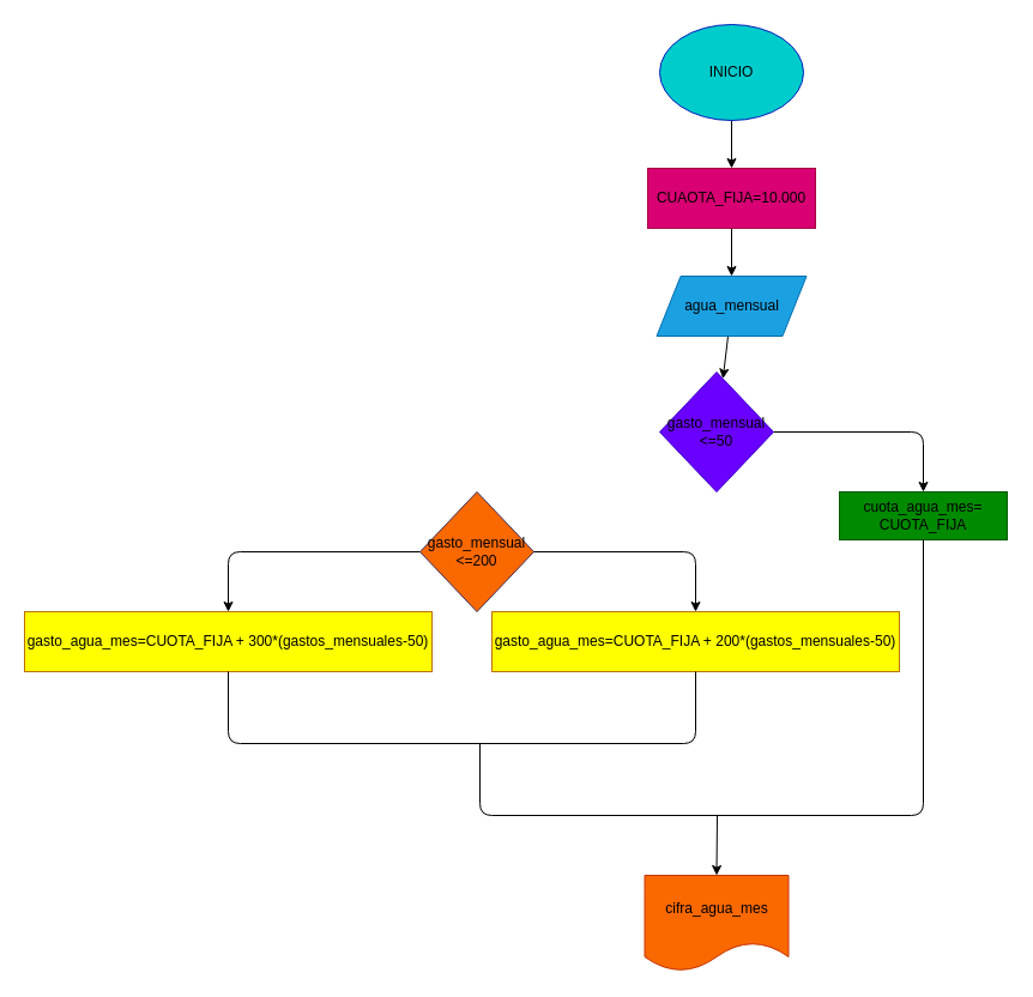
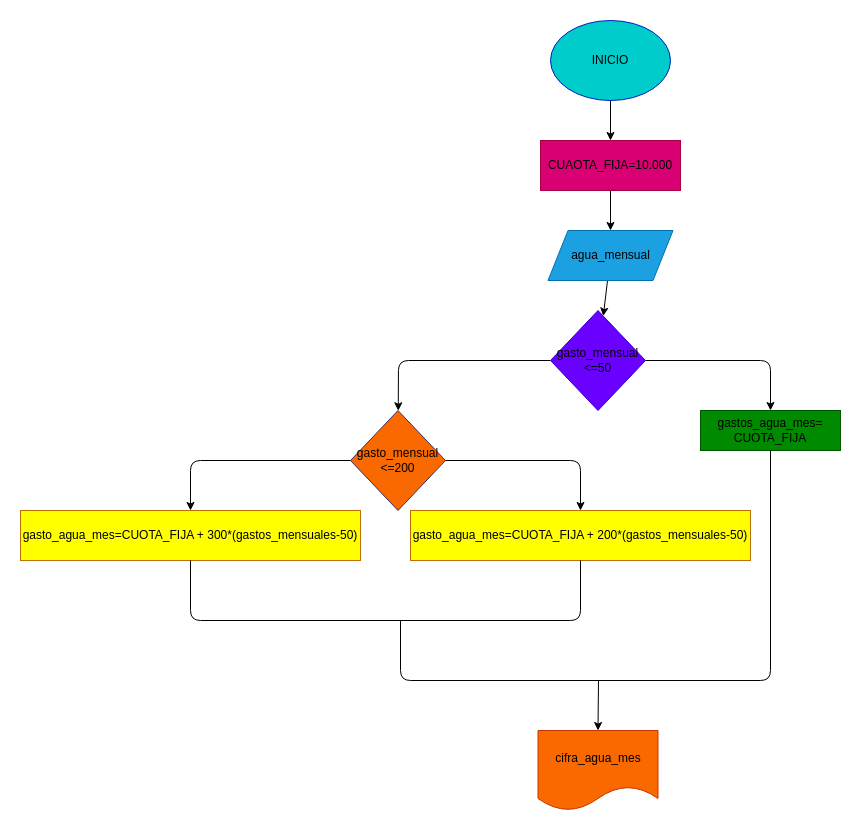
  <mxCell id="0" />
  <mxCell id="1" parent="0" />
  <mxCell id="2" value="" style="edgeStyle=none;html=1;fontColor=#000000;" edge="1" parent="1" source="3"><mxGeometry relative="1" as="geometry"><mxPoint x="610" y="140" as="targetPoint" /></mxGeometry></mxCell>
  <mxCell id="3" value="&lt;font color=&quot;#000000&quot;&gt;INICIO&lt;/font&gt;" style="ellipse;whiteSpace=wrap;html=1;fillColor=#00CCCC;fontColor=#ffffff;strokeColor=#001DBC;" vertex="1" parent="1"><mxGeometry x="550" width="120" height="80" as="geometry" y="20" /></mxCell>
  <mxCell id="4" value="" style="edgeStyle=none;html=1;fontColor=#000000;exitX=0.5;exitY=1;exitDx=0;exitDy=0;" edge="1" parent="1" source="8" target="10"><mxGeometry relative="1" as="geometry"><mxPoint x="610" y="200" as="sourcePoint" /><mxPoint x="610" y="230" as="targetPoint" /></mxGeometry></mxCell>
  <mxCell id="5" value="" style="edgeStyle=none;html=1;fontColor=#000000;entryX=0.5;entryY=0;entryDx=0;entryDy=0;" edge="1" parent="1" source="7" target="11"><mxGeometry relative="1" as="geometry"><Array as="points"><mxPoint x="770" y="360" /></Array></mxGeometry></mxCell>
+ <mxCell id="6" value="" style="edgeStyle=none;html=1;fontColor=#000000;" edge="1" parent="1" source="7" target="12"><mxGeometry relative="1" as="geometry"><Array as="points"><mxPoint x="398" y="360" /></Array></mxGeometry></mxCell>
  <mxCell id="7" value="&lt;font color=&quot;#000000&quot;&gt;gasto_mensual &amp;lt;=50&lt;/font&gt;" style="rhombus;whiteSpace=wrap;html=1;fontColor=#ffffff;fillColor=#6a00ff;strokeColor=#3700CC;" vertex="1" parent="1"><mxGeometry x="550" y="310" width="95" height="100" as="geometry" /></mxCell>
  <mxCell id="8" value="&lt;font color=&quot;#000000&quot;&gt;CUAOTA_FIJA=10.000&lt;/font&gt;" style="rounded=0;whiteSpace=wrap;html=1;fontColor=#ffffff;fillColor=#d80073;strokeColor=#A50040;" vertex="1" parent="1"><mxGeometry x="540" y="140" width="140" height="50" as="geometry" /></mxCell>
  <mxCell id="9" value="" style="edgeStyle=none;html=1;fontColor=#000000;" edge="1" parent="1" source="10" target="7"><mxGeometry relative="1" as="geometry" /></mxCell>
  <mxCell id="10" value="&lt;font color=&quot;#000000&quot;&gt;agua_mensual&lt;/font&gt;" style="shape=parallelogram;perimeter=parallelogramPerimeter;whiteSpace=wrap;html=1;fixedSize=1;fontColor=#ffffff;fillColor=#1ba1e2;strokeColor=#006EAF;" vertex="1" parent="1"><mxGeometry x="547.5" y="230" width="125" height="50" as="geometry" /></mxCell>
- <mxCell id="11" value="&lt;font color=&quot;#000000&quot;&gt;cuota_agua_mes= CUOTA_FIJA&lt;/font&gt;" style="whiteSpace=wrap;html=1;fillColor=#008a00;strokeColor=#005700;fontColor=#ffffff;" vertex="1" parent="1"><mxGeometry x="700" y="410" width="140" height="40" as="geometry" /></mxCell>
+ <mxCell id="11" value="&lt;font color=&quot;#000000&quot;&gt;gastos_agua_mes= CUOTA_FIJA&lt;/font&gt;" style="whiteSpace=wrap;html=1;fillColor=#008a00;strokeColor=#005700;fontColor=#ffffff;" vertex="1" parent="1"><mxGeometry x="700" y="410" width="140" height="40" as="geometry" /></mxCell>
  <mxCell id="12" value="&lt;font color=&quot;#000000&quot;&gt;gasto_mensual &amp;lt;=200&lt;/font&gt;" style="rhombus;whiteSpace=wrap;html=1;fontColor=#ffffff;fillColor=#fa6800;strokeColor=#432D57;" vertex="1" parent="1"><mxGeometry x="350" y="410" width="95" height="100" as="geometry" /></mxCell>
  <mxCell id="13" value="" style="endArrow=classic;html=1;fontColor=#000000;exitX=1;exitY=0.5;exitDx=0;exitDy=0;entryX=0.5;entryY=0;entryDx=0;entryDy=0;" edge="1" parent="1" source="12" target="14"><mxGeometry width="50" height="50" relative="1" as="geometry"><mxPoint x="530" y="510" as="sourcePoint" /><mxPoint x="500" y="520" as="targetPoint" /><Array as="points"><mxPoint x="580" y="460" /></Array></mxGeometry></mxCell>
  <mxCell id="14" value="gasto_agua_mes=CUOTA_FIJA + 200*(gastos_mensuales-50)" style="rounded=0;whiteSpace=wrap;html=1;fontColor=#000000;fillColor=#FFFF00;strokeColor=#BD7000;" vertex="1" parent="1"><mxGeometry x="410" y="510" width="340" height="50" as="geometry" /></mxCell>
  <mxCell id="15" value="gasto_agua_mes=CUOTA_FIJA + 300*(gastos_mensuales-50)" style="rounded=0;whiteSpace=wrap;html=1;fontColor=#000000;fillColor=#FFFF00;strokeColor=#BD7000;" vertex="1" parent="1"><mxGeometry x="20" y="510" width="340" height="50" as="geometry" /></mxCell>
  <mxCell id="16" value="" style="endArrow=classic;html=1;fontColor=#000000;exitX=0;exitY=0.5;exitDx=0;exitDy=0;entryX=0.5;entryY=0;entryDx=0;entryDy=0;" edge="1" parent="1" source="12" target="15"><mxGeometry width="50" height="50" relative="1" as="geometry"><mxPoint x="310" y="620" as="sourcePoint" /><mxPoint x="360" y="570" as="targetPoint" /><Array as="points"><mxPoint x="190" y="460" /></Array></mxGeometry></mxCell>
  <mxCell id="17" value="" style="endArrow=none;html=1;fontColor=#000000;entryX=0.5;entryY=1;entryDx=0;entryDy=0;" edge="1" parent="1" target="11"><mxGeometry width="50" height="50" relative="1" as="geometry"><mxPoint x="400" y="620" as="sourcePoint" /><mxPoint x="830" y="570" as="targetPoint" /><Array as="points"><mxPoint x="400" y="680" /><mxPoint x="770" y="680" /></Array></mxGeometry></mxCell>
  <mxCell id="18" value="" style="endArrow=none;html=1;fontColor=#000000;entryX=0.5;entryY=1;entryDx=0;entryDy=0;exitX=0.5;exitY=1;exitDx=0;exitDy=0;" edge="1" parent="1" source="14" target="15"><mxGeometry width="50" height="50" relative="1" as="geometry"><mxPoint x="1085" y="620" as="sourcePoint" /><mxPoint x="190" y="570" as="targetPoint" /><Array as="points"><mxPoint x="580" y="620" /><mxPoint x="190" y="620" /></Array></mxGeometry></mxCell>
  <mxCell id="19" value="cifra_agua_mes" style="shape=document;whiteSpace=wrap;html=1;boundedLbl=1;fontColor=#000000;fillColor=#fa6800;strokeColor=#C73500;" vertex="1" parent="1"><mxGeometry x="537.5" y="730" width="120" height="80" as="geometry" /></mxCell>
  <mxCell id="20" value="" style="endArrow=classic;html=1;fontColor=#000000;entryX=0.5;entryY=0;entryDx=0;entryDy=0;" edge="1" parent="1" target="19"><mxGeometry width="50" height="50" relative="1" as="geometry"><mxPoint x="598" y="680" as="sourcePoint" /><mxPoint x="530" y="670" as="targetPoint" /></mxGeometry></mxCell>
